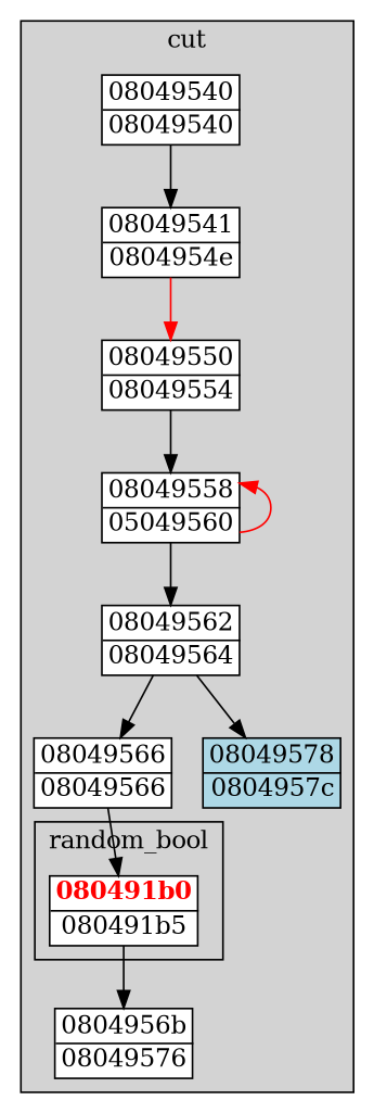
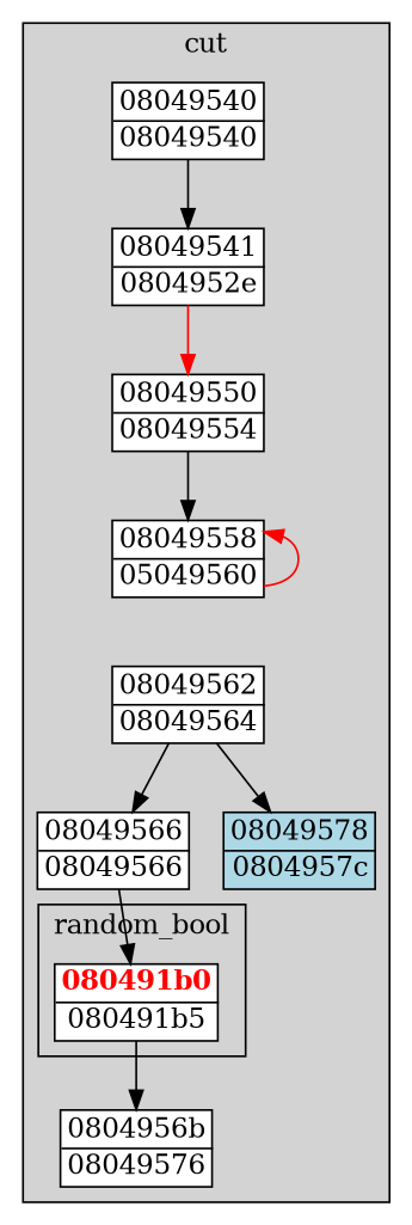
  digraph {
    node [fillcolor=white margin=0 shape=none style="filled,solid"]
    n1 [label=<<TABLE BORDER="1" CELLBORDER="0" CELLSPACING="0"><TR><TD><FONT COLOR="red"><B>080491b0</B></FONT></TD></TR><HR/><TR><TD>080491b5</TD></TR></TABLE>>]
    n2 [label=<<TABLE BORDER="1" CELLBORDER="0" CELLSPACING="0"><TR><TD>08049566</TD></TR><HR/><TR><TD>08049566</TD></TR></TABLE>>]
    n3 [label=<<TABLE BORDER="1" CELLBORDER="0" CELLSPACING="0"><TR><TD>08049558</TD></TR><HR/><TR><TD>05049560</TD></TR></TABLE>>]
    n4 [label=<<TABLE BORDER="1" CELLBORDER="0" CELLSPACING="0"><TR><TD>08049562</TD></TR><HR/><TR><TD>08049564</TD></TR></TABLE>>]
    n5 [label=<<TABLE BORDER="1" CELLBORDER="0" CELLSPACING="0"><TR><TD>0804956b</TD></TR><HR/><TR><TD>08049576</TD></TR></TABLE>>]
-   n6 [label=<<TABLE BORDER="1" CELLBORDER="0" CELLSPACING="0"><TR><TD>08049541</TD></TR><HR/><TR><TD>0804954e</TD></TR></TABLE>>]
+   n6 [label=<<TABLE BORDER="1" CELLBORDER="0" CELLSPACING="0"><TR><TD>08049541</TD></TR><HR/><TR><TD>0804952e</TD></TR></TABLE>>]
    n7 [label=<<TABLE BORDER="1" CELLBORDER="0" CELLSPACING="0"><TR><TD>08049550</TD></TR><HR/><TR><TD>08049554</TD></TR></TABLE>>]
    n8 [label=<<TABLE BORDER="1" CELLBORDER="0" CELLSPACING="0"><TR><TD>08049540</TD></TR><HR/><TR><TD>08049540</TD></TR></TABLE>>]
    n9 [fillcolor=lightblue label=<<TABLE BORDER="1" CELLBORDER="0" CELLSPACING="0"><TR><TD>08049578</TD></TR><HR/><TR><TD>0804957c</TD></TR></TABLE>>]
    subgraph cluster_1 {
      color=black
      fillcolor=lightgrey
      label=cut
      style="filled,solid"
      n2
      n3
      n4
      n5
      n6
      n7
      n8
      n9
      subgraph cluster_2 {
        color=black
        fillcolor=lightgrey
        label=random_bool
        style="filled,solid"
        n1
      }
    }
    n1 -> n5
    n2 -> n1
    n3 -> n3 [color=red dir=back]
-   n3 -> n4
    n4 -> n2
    n4 -> n9
    n6 -> n7 [color=red]
    n7 -> n3
    n8 -> n6
  }
